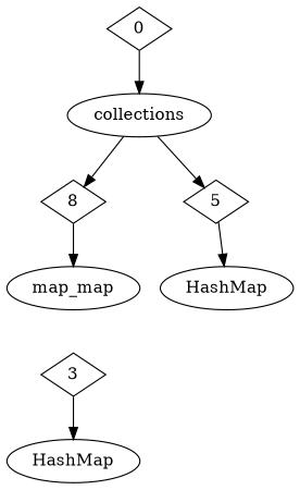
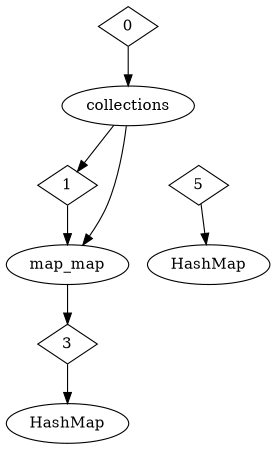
  digraph {
    n1 [label=0 shape=diamond]
    n2 [label=collections]
-   n3 [label=8 shape=diamond]
+   n3 [label=1 shape=diamond]
    n4 [label=5 shape=diamond]
    n5 [label=map_map]
    n6 [label=3 shape=diamond]
    n7 [label=HashMap]
    n8 [label=HashMap]
    n1 -> n2
    n2 -> n3
-   n2 -> n4
+   n2 -> n5
    n3 -> n5
    n4 -> n7
+   n5 -> n6
    n6 -> n8
  }
